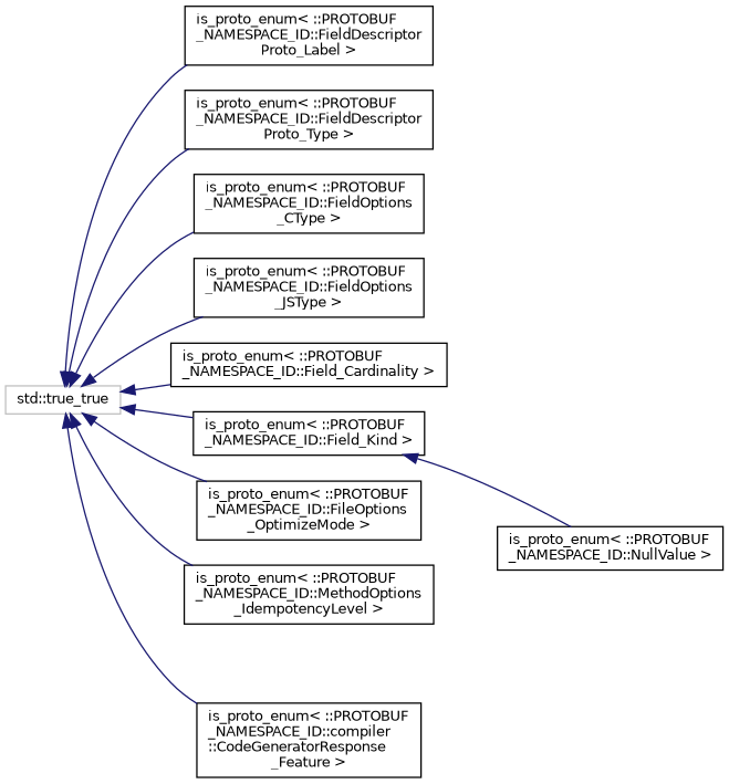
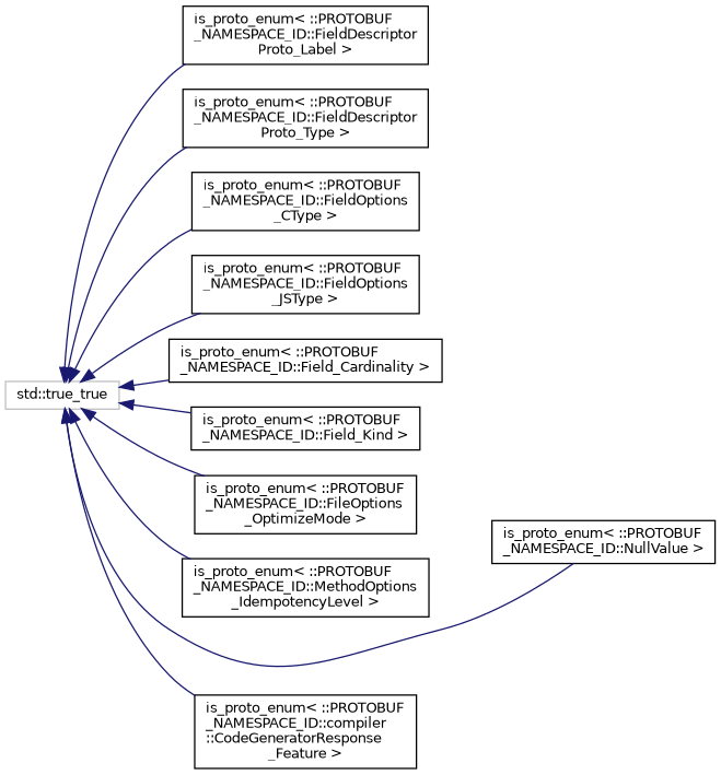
  digraph {
    rankdir=LR
    node [color=black fillcolor=white fontname=Helvetica fontsize=10 shape=record style=filled]
    edge [color=midnightblue dir=back fontname=Helvetica fontsize=10 labelfontname=Helvetica labelfontsize=10 style=solid]
    n1 [color=grey75 height=0.2 label="std::true_true" width=0.4]
    n2 [height=0.2 label="is_proto_enum\< ::PROTOBUF\l_NAMESPACE_ID::FieldDescriptor\lProto_Label \>" width=0.4]
    n3 [height=0.2 label="is_proto_enum\< ::PROTOBUF\l_NAMESPACE_ID::FieldDescriptor\lProto_Type \>" width=0.4]
    n4 [height=0.2 label="is_proto_enum\< ::PROTOBUF\l_NAMESPACE_ID::FieldOptions\l_CType \>" width=0.4]
    n5 [height=0.2 label="is_proto_enum\< ::PROTOBUF\l_NAMESPACE_ID::FieldOptions\l_JSType \>" width=0.4]
    n6 [height=0.2 label="is_proto_enum\< ::PROTOBUF\l_NAMESPACE_ID::Field_Cardinality \>" width=0.4]
    n7 [height=0.2 label="is_proto_enum\< ::PROTOBUF\l_NAMESPACE_ID::Field_Kind \>" width=0.4]
    n8 [height=0.2 label="is_proto_enum\< ::PROTOBUF\l_NAMESPACE_ID::FileOptions\l_OptimizeMode \>" width=0.4]
    n9 [height=0.2 label="is_proto_enum\< ::PROTOBUF\l_NAMESPACE_ID::MethodOptions\l_IdempotencyLevel \>" width=0.4]
    n10 [height=0.2 label="is_proto_enum\< ::PROTOBUF\l_NAMESPACE_ID::NullValue \>" width=0.4]
    n11 [height=0.2 label="is_proto_enum\< ::PROTOBUF\l_NAMESPACE_ID::compiler\l::CodeGeneratorResponse\l_Feature \>" width=0.4]
    n1 -> n2
    n1 -> n3
    n1 -> n4
    n1 -> n5
    n1 -> n6
    n1 -> n7
    n1 -> n8
    n1 -> n9
-   n7 -> n10
+   n1 -> n10
    n1 -> n11
  }
